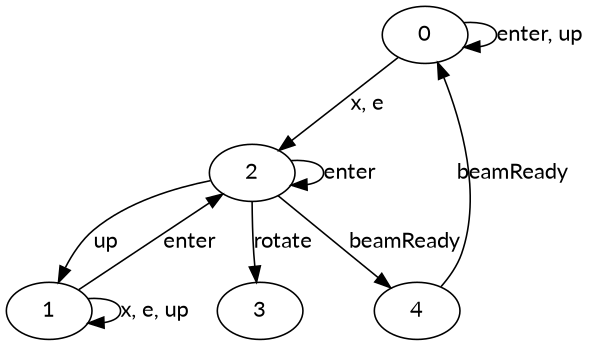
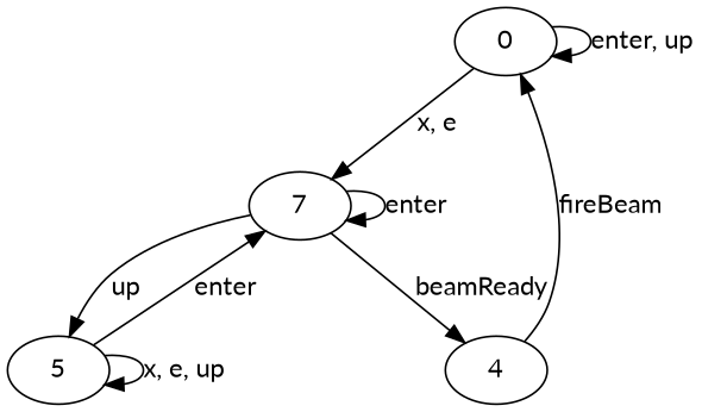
  digraph {
    fontname=Lato
    node [fontname=Lato]
    edge [fontname=Lato]
    0
-   2
-   1
-   3
+   2 [label=7]
+   1 [label=5]
    4
    0 -> 0 [label="enter, up"]
    0 -> 2 [label="x, e"]
    2 -> 2 [label=enter]
    2 -> 1 [label=up]
-   2 -> 3 [label=rotate]
    2 -> 4 [label=beamReady]
    1 -> 2 [label=enter]
    1 -> 1 [label="x, e, up"]
-   4 -> 0 [label=beamReady]
+   4 -> 0 [label=fireBeam]
  }
